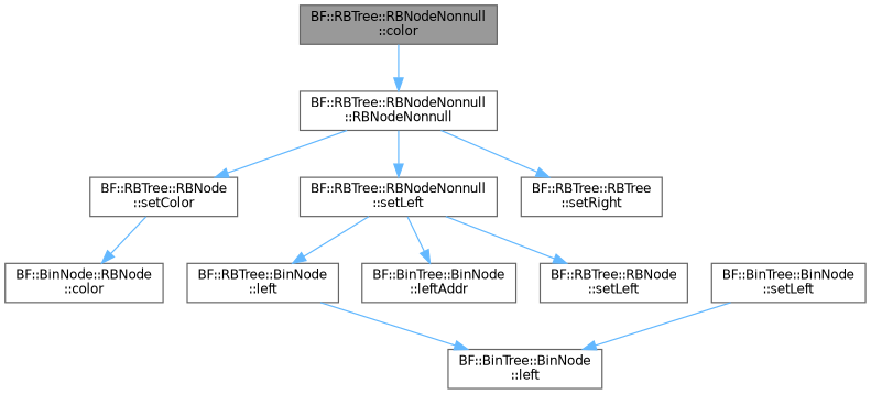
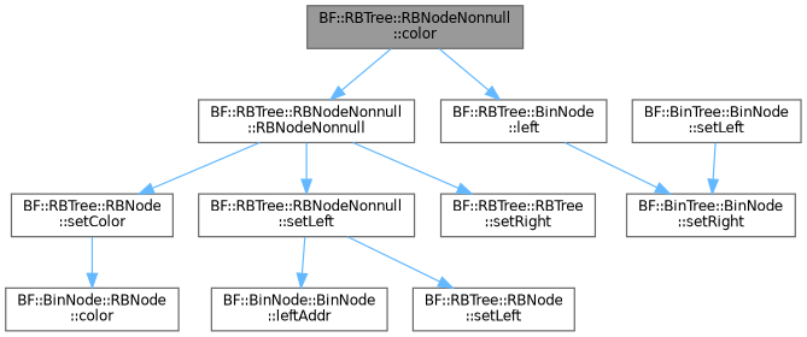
  digraph {
    rankdir=TB
    node [color=grey40 fillcolor=white fontname=Helvetica fontsize=10 shape=box style=filled]
    edge [color=steelblue1 fontname=Helvetica fontsize=10 labelfontname=Helvetica labelfontsize=10 style=solid]
    n1 [color=gray40 fillcolor=grey60 fontcolor=black height=0.2 label="BF::RBTree::RBNodeNonnull\l::color" width=0.4]
    n2 [height=0.2 label="BF::RBTree::RBNodeNonnull\l::RBNodeNonnull" width=0.4]
    n3 [height=0.2 label="BF::RBTree::RBNode\l::setColor" width=0.4]
    n4 [height=0.2 label="BF::RBTree::RBNodeNonnull\l::setLeft" width=0.4]
    n5 [height=0.2 label="BF::RBTree::RBTree\l::setRight" width=0.4]
    n6 [height=0.2 label="BF::BinNode::RBNode\l::color" width=0.4]
    n7 [height=0.2 label="BF::RBTree::BinNode\l::left" width=0.4]
-   n8 [height=0.2 label="BF::BinTree::BinNode\l::leftAddr" width=0.4]
+   n8 [height=0.2 label="BF::BinNode::BinNode\l::leftAddr" width=0.4]
    n9 [height=0.2 label="BF::RBTree::RBNode\l::setLeft" width=0.4]
-   n10 [height=0.2 label="BF::BinTree::BinNode\l::left" width=0.4]
+   n10 [height=0.2 label="BF::BinTree::BinNode\l::setRight" width=0.4]
    n11 [height=0.2 label="BF::BinTree::BinNode\l::setLeft" width=0.4]
    n1 -> n2
    n2 -> n3
    n2 -> n4
    n2 -> n5
    n3 -> n6
-   n4 -> n7
+   n1 -> n7
    n4 -> n8
    n4 -> n9
    n7 -> n10
    n11 -> n10
  }
